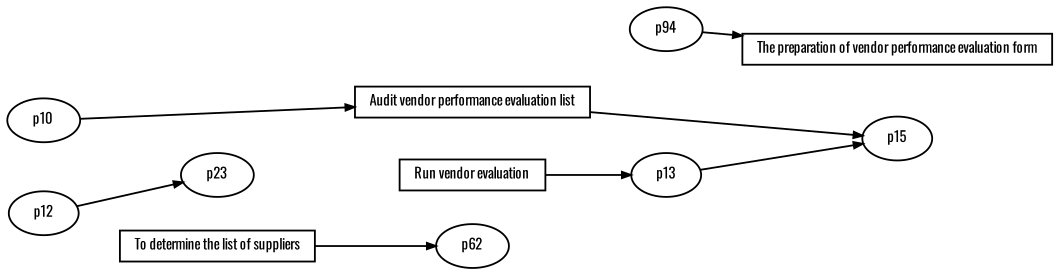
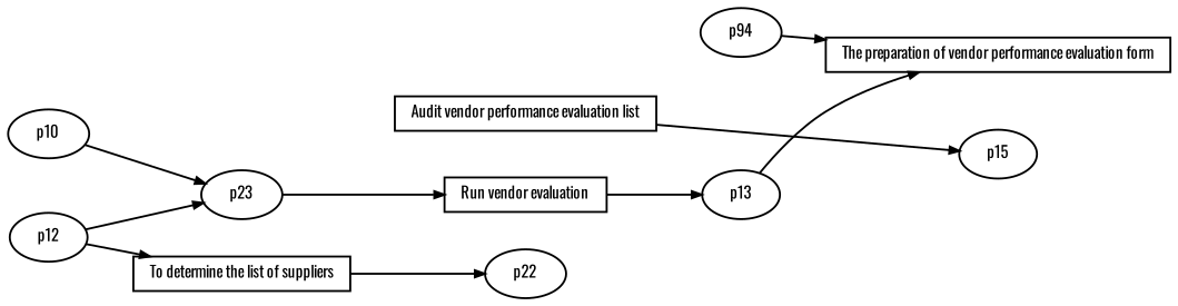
  digraph {
    fontname=Oswald
    fontsize=8
    rankdir=LR
    ranksep=.3
    remincross=true
    node [fontname=Oswald fontsize=8 shape=oval]
    edge [arrowsize=0.5 fontname=Oswald]
    n1 [height=.2 label="Run vendor evaluation" shape=box width=.2]
    n2 [height=.2 label=p13 width=.2]
    n3 [height=.2 label="The preparation of vendor performance evaluation form" shape=box width=.2]
    n4 [height=.2 label="Audit vendor performance evaluation list" shape=box width=.2]
    n5 [height=.2 label=p15 width=.2]
    n6 [height=.2 label=p94 width=.2]
    n7 [height=.2 label=p10 width=.2]
    n8 [height=.2 label="To determine the list of suppliers" shape=box width=.2]
-   n9 [height=.2 label=p62 width=.2]
+   n9 [height=.2 label=p22 width=.2]
    n10 [height=.2 label=p23 width=.2]
    n11 [height=.2 label=p12 width=.2]
    n1 -> n2
-   n2 -> n5
+   n2 -> n3
    n4 -> n5
    n6 -> n3
-   n7 -> n4
+   n7 -> n10
    n8 -> n9
+   n10 -> n1
+   n11 -> n8
    n11 -> n10
  }
